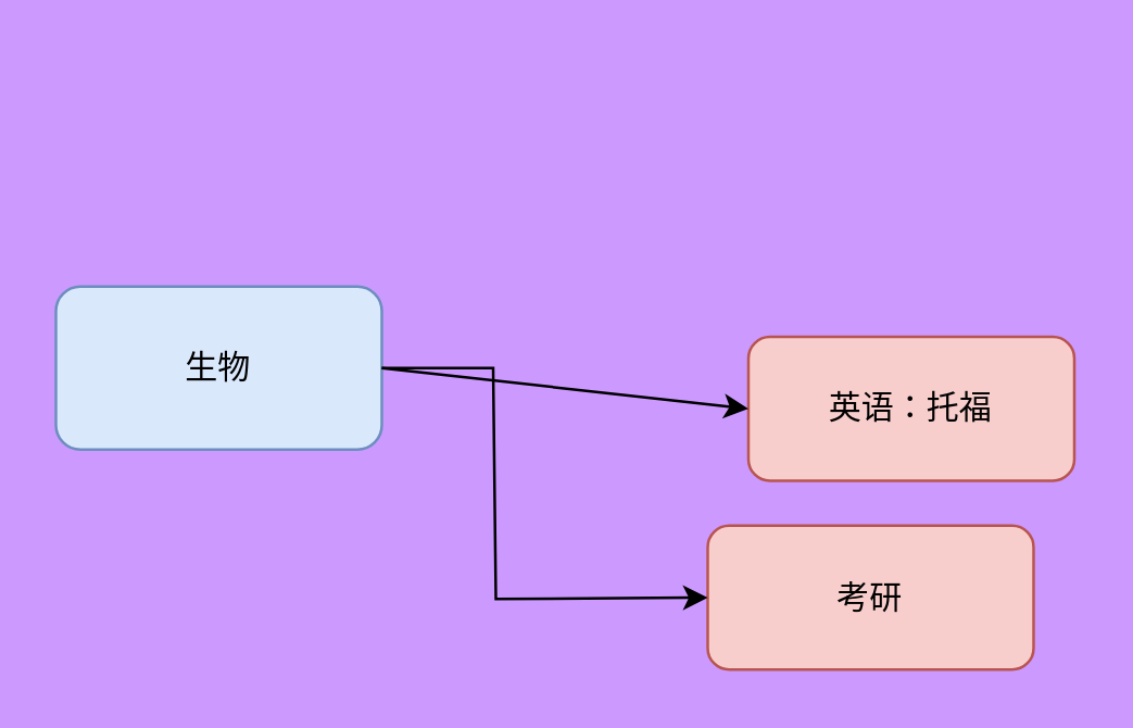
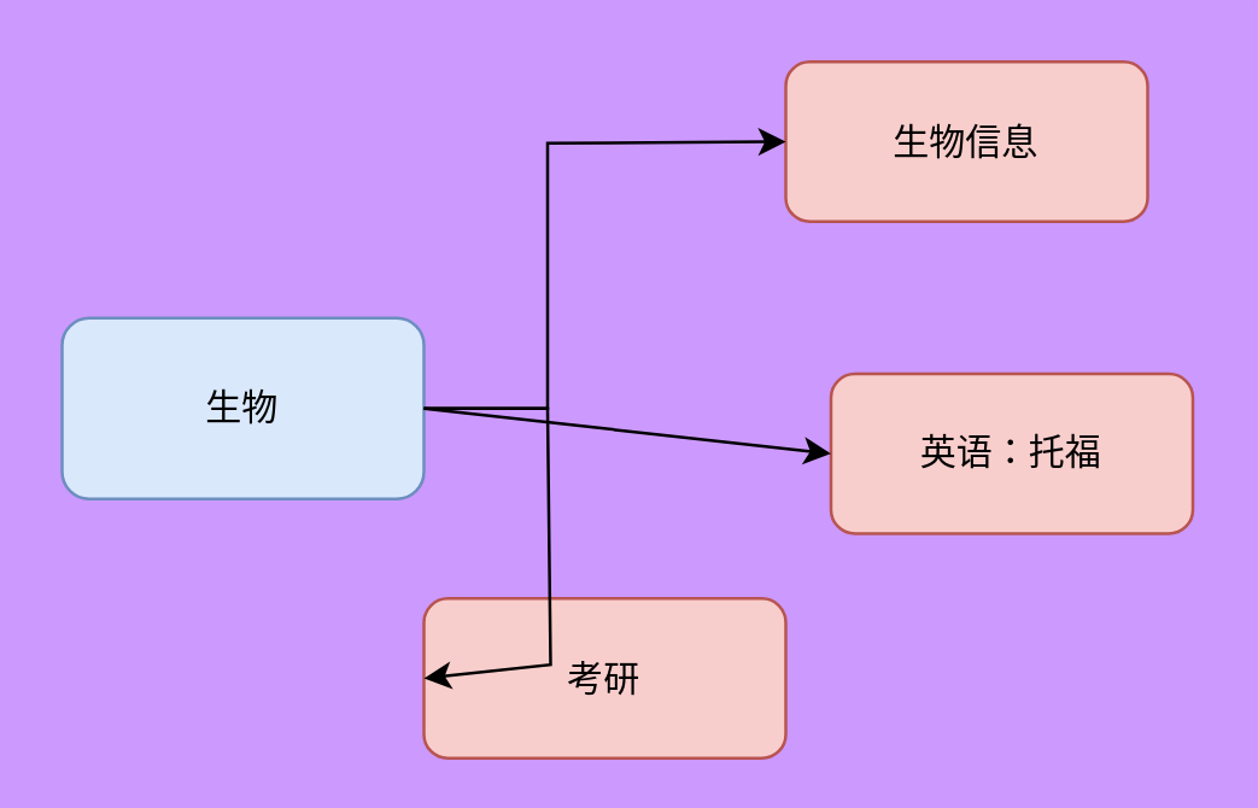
  <mxCell id="0" />
  <mxCell id="1" parent="0" />
+ <mxCell id="2" value="生物信息" style="rounded=1;whiteSpace=wrap;html=1;fillColor=#f8cecc;strokeColor=#b85450;" parent="1" vertex="1"><mxGeometry x="260" y="20" width="120" height="53" as="geometry" /></mxCell>
  <mxCell id="3" value="生物" style="rounded=1;whiteSpace=wrap;html=1;fillColor=#dae8fc;strokeColor=#6c8ebf;" vertex="1" parent="1"><mxGeometry x="20" y="105" width="120" height="60" as="geometry" /></mxCell>
- <mxCell id="4" value="考研" style="rounded=1;whiteSpace=wrap;html=1;fillColor=#f8cecc;strokeColor=#b85450;" vertex="1" parent="1"><mxGeometry x="260" y="193" width="120" height="53" as="geometry" /></mxCell>
+ <mxCell id="4" value="考研" style="rounded=1;whiteSpace=wrap;html=1;fillColor=#f8cecc;strokeColor=#b85450;" vertex="1" parent="1"><mxGeometry x="140" y="198" width="120" height="53" as="geometry" /></mxCell>
  <mxCell id="5" value="英语：托福" style="rounded=1;whiteSpace=wrap;html=1;fillColor=#f8cecc;strokeColor=#b85450;" vertex="1" parent="1"><mxGeometry x="275" y="123.5" width="120" height="53" as="geometry" /></mxCell>
+ <mxCell id="6" value="" style="endArrow=classic;html=1;rounded=0;exitX=1;exitY=0.5;exitDx=0;exitDy=0;entryX=0;entryY=0.5;entryDx=0;entryDy=0;" edge="1" parent="1" source="3" target="2"><mxGeometry width="50" height="50" relative="1" as="geometry"><mxPoint x="151" y="121" as="sourcePoint" /><mxPoint x="201" y="71" as="targetPoint" /><Array as="points"><mxPoint x="181" y="135" /><mxPoint x="181" y="47" /></Array></mxGeometry></mxCell>
  <mxCell id="7" value="" style="endArrow=classic;html=1;rounded=0;exitX=1;exitY=0.5;exitDx=0;exitDy=0;entryX=0;entryY=0.5;entryDx=0;entryDy=0;" edge="1" parent="1" source="3" target="5"><mxGeometry width="50" height="50" relative="1" as="geometry"><mxPoint x="201" y="149" as="sourcePoint" /><mxPoint x="251" y="99" as="targetPoint" /></mxGeometry></mxCell>
  <mxCell id="8" value="" style="endArrow=classic;html=1;rounded=0;entryX=0;entryY=0.5;entryDx=0;entryDy=0;exitX=1;exitY=0.5;exitDx=0;exitDy=0;" edge="1" parent="1" source="3" target="4"><mxGeometry width="50" height="50" relative="1" as="geometry"><mxPoint x="141" y="136" as="sourcePoint" /><mxPoint x="207" y="191" as="targetPoint" /><Array as="points"><mxPoint x="181" y="135" /><mxPoint x="182" y="220" /></Array></mxGeometry></mxCell>
